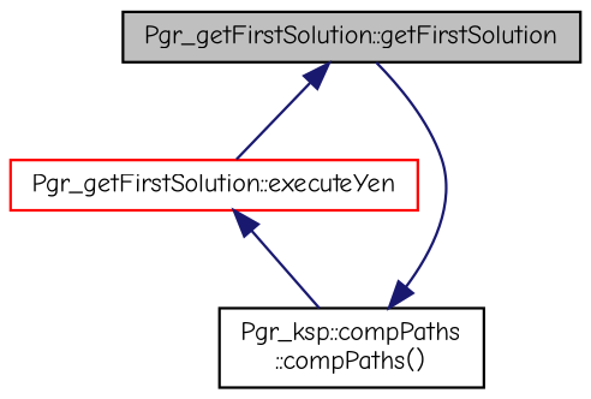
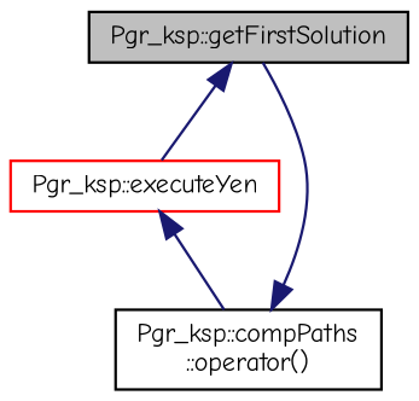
  digraph {
    fontname="Comic Neue"
    rankdir=TB
    node [color=black fillcolor=white fontname="Comic Neue" fontsize=10 shape=record style=filled]
    edge [color=midnightblue dir=back fontname="Comic Neue" fontsize=10 labelfontname=Helvetica labelfontsize=10 style=solid]
-   n1 [fillcolor=grey75 fontcolor=black height=0.2 label="Pgr_getFirstSolution::getFirstSolution" width=0.4]
-   n2 [color=red height=0.2 label="Pgr_getFirstSolution::executeYen" width=0.4]
-   n3 [height=0.2 label="Pgr_ksp::compPaths\l::compPaths()" width=0.4]
+   n1 [fillcolor=grey75 fontcolor=black height=0.2 label="Pgr_ksp::getFirstSolution" width=0.4]
+   n2 [color=red height=0.2 label="Pgr_ksp::executeYen" width=0.4]
+   n3 [height=0.2 label="Pgr_ksp::compPaths\l::operator()" width=0.4]
    n1 -> n2
    n2 -> n3
    n3 -> n1
  }
